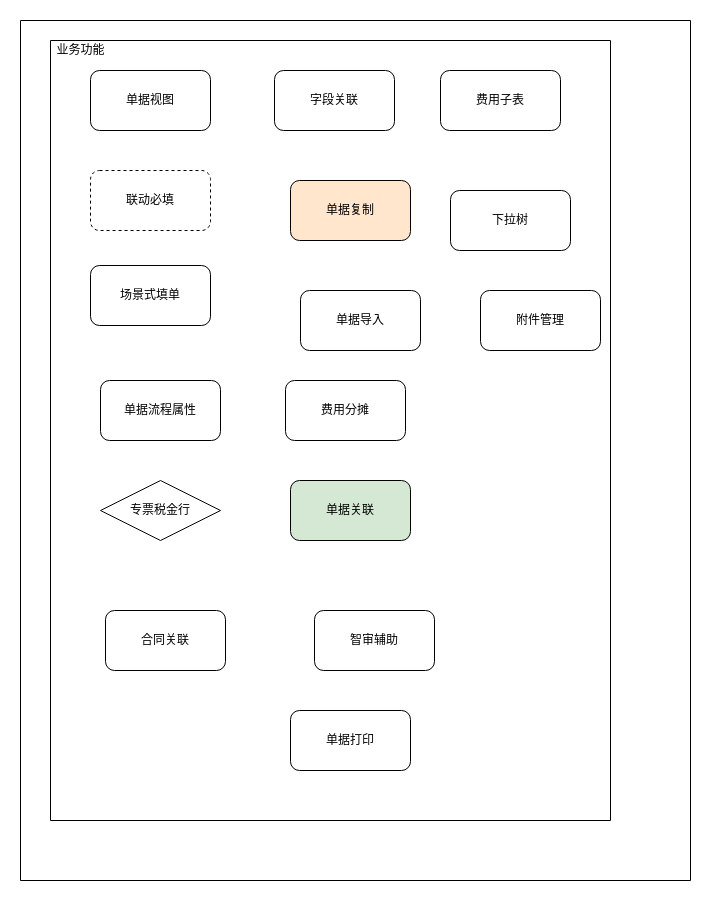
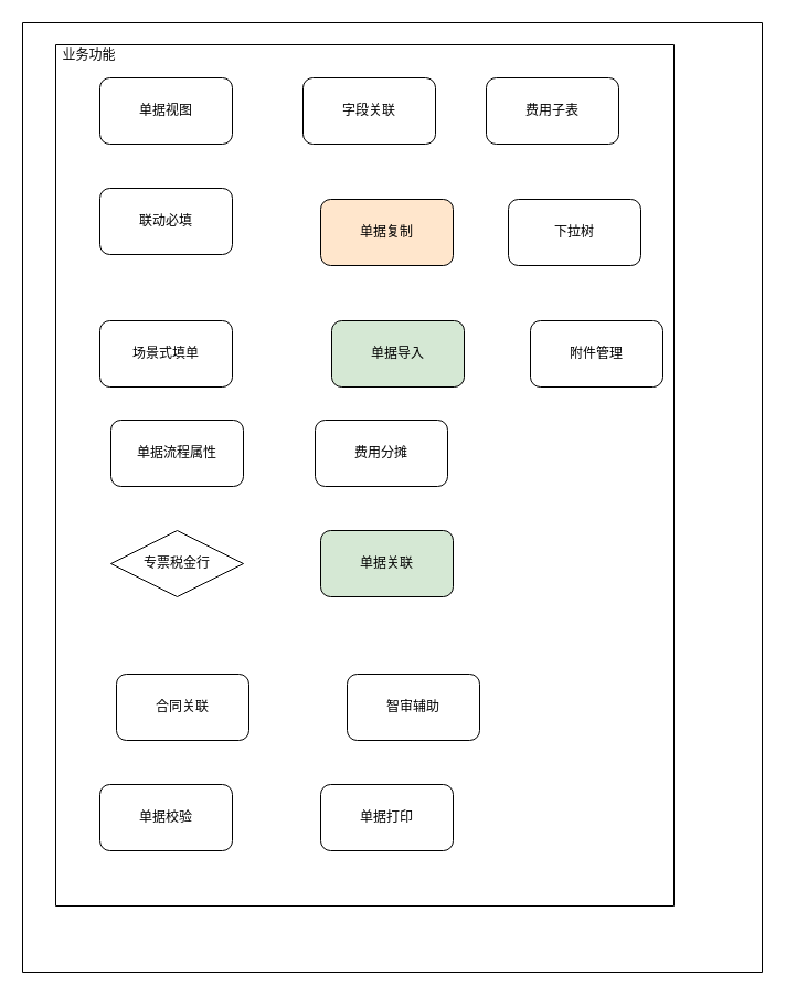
  <mxCell id="0" />
  <mxCell id="1" parent="0" />
  <mxCell id="2" value="" style="swimlane;startSize=0;" vertex="1" parent="1"><mxGeometry x="20" y="20" width="670" height="860" as="geometry" /></mxCell>
  <mxCell id="3" value="单据视图" style="rounded=1;whiteSpace=wrap;html=1;" vertex="1" parent="2"><mxGeometry x="70" y="50" width="120" height="60" as="geometry" /></mxCell>
  <mxCell id="4" value="字段关联" style="rounded=1;whiteSpace=wrap;html=1;" vertex="1" parent="2"><mxGeometry x="254" y="50" width="120" height="60" as="geometry" /></mxCell>
- <mxCell id="5" value="联动必填" style="rounded=1;whiteSpace=wrap;html=1;dashed=1;" vertex="1" parent="2"><mxGeometry x="70" y="150" width="120" height="60" as="geometry" /></mxCell>
+ <mxCell id="5" value="联动必填" style="rounded=1;whiteSpace=wrap;html=1;" vertex="1" parent="2"><mxGeometry x="70" y="150" width="120" height="60" as="geometry" /></mxCell>
  <mxCell id="6" value="单据复制" style="rounded=1;whiteSpace=wrap;html=1;fillColor=#ffe6cc;" vertex="1" parent="2"><mxGeometry x="270" y="160" width="120" height="60" as="geometry" /></mxCell>
- <mxCell id="7" value="场景式填单" style="rounded=1;whiteSpace=wrap;html=1;" vertex="1" parent="2"><mxGeometry x="70" y="245" width="120" height="60" as="geometry" /></mxCell>
- <mxCell id="8" value="单据导入" style="rounded=1;whiteSpace=wrap;html=1;" vertex="1" parent="2"><mxGeometry x="280" y="270" width="120" height="60" as="geometry" /></mxCell>
+ <mxCell id="7" value="场景式填单" style="rounded=1;whiteSpace=wrap;html=1;" vertex="1" parent="2"><mxGeometry x="70" y="270" width="120" height="60" as="geometry" /></mxCell>
+ <mxCell id="8" value="单据导入" style="rounded=1;whiteSpace=wrap;html=1;fillColor=#d5e8d4;" vertex="1" parent="2"><mxGeometry x="280" y="270" width="120" height="60" as="geometry" /></mxCell>
  <mxCell id="9" value="单据流程属性" style="rounded=1;whiteSpace=wrap;html=1;" vertex="1" parent="2"><mxGeometry x="80" y="360" width="120" height="60" as="geometry" /></mxCell>
  <mxCell id="10" value="费用分摊" style="rounded=1;whiteSpace=wrap;html=1;" vertex="1" parent="2"><mxGeometry x="265" y="360" width="120" height="60" as="geometry" /></mxCell>
  <mxCell id="11" value="专票税金行" style="rhombus;whiteSpace=wrap;html=1;" vertex="1" parent="2"><mxGeometry x="80" y="460" width="120" height="60" as="geometry" /></mxCell>
  <mxCell id="12" value="单据关联" style="rounded=1;whiteSpace=wrap;html=1;fillColor=#d5e8d4;" vertex="1" parent="2"><mxGeometry x="270" y="460" width="120" height="60" as="geometry" /></mxCell>
  <mxCell id="13" value="合同关联" style="rounded=1;whiteSpace=wrap;html=1;" vertex="1" parent="2"><mxGeometry x="85" y="590" width="120" height="60" as="geometry" /></mxCell>
  <mxCell id="14" value="智审辅助" style="rounded=1;whiteSpace=wrap;html=1;" vertex="1" parent="2"><mxGeometry x="294" y="590" width="120" height="60" as="geometry" /></mxCell>
+ <mxCell id="15" value="单据校验" style="rounded=1;whiteSpace=wrap;html=1;" vertex="1" parent="2"><mxGeometry x="70" y="690" width="120" height="60" as="geometry" /></mxCell>
  <mxCell id="16" value="单据打印" style="rounded=1;whiteSpace=wrap;html=1;" vertex="1" parent="2"><mxGeometry x="270" y="690" width="120" height="60" as="geometry" /></mxCell>
  <mxCell id="17" value="费用子表" style="rounded=1;whiteSpace=wrap;html=1;" vertex="1" parent="2"><mxGeometry x="420" y="50" width="120" height="60" as="geometry" /></mxCell>
- <mxCell id="18" value="下拉树" style="rounded=1;whiteSpace=wrap;html=1;" vertex="1" parent="2"><mxGeometry x="430" y="170" width="120" height="60" as="geometry" /></mxCell>
+ <mxCell id="18" value="下拉树" style="rounded=1;whiteSpace=wrap;html=1;" vertex="1" parent="2"><mxGeometry x="440" y="160" width="120" height="60" as="geometry" /></mxCell>
  <mxCell id="19" value="附件管理" style="rounded=1;whiteSpace=wrap;html=1;" vertex="1" parent="2"><mxGeometry x="460" y="270" width="120" height="60" as="geometry" /></mxCell>
  <mxCell id="20" value="" style="swimlane;startSize=0;" vertex="1" parent="2"><mxGeometry x="30" y="20" width="560" height="780" as="geometry" /></mxCell>
  <mxCell id="21" value="业务功能" style="text;html=1;align=center;verticalAlign=middle;resizable=0;points=[];autosize=1;strokeColor=none;fillColor=none;" vertex="1" parent="1"><mxGeometry x="45" y="35" width="70" height="30" as="geometry" /></mxCell>
